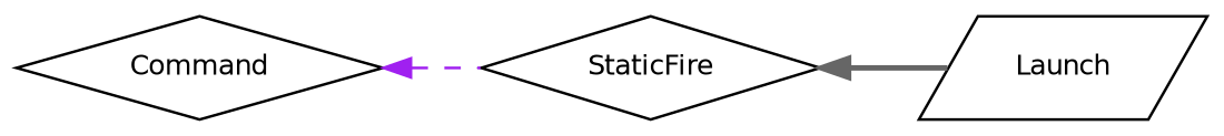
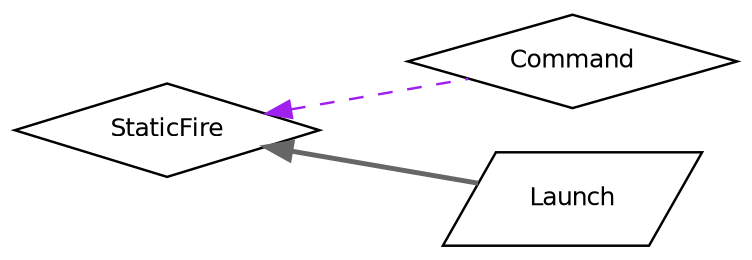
  digraph {
    rankdir=LR
    node [color=black fillcolor=white fontname=Helvetica fontsize=10 shape=diamond style=filled]
    edge [dir=back fontname=Helvetica fontsize=10 labelfontname=Helvetica labelfontsize=10]
    n1 [height=0.2 label=Command width=0.4]
    n2 [height=0.2 label=StaticFire width=0.4]
    n3 [height=0.2 label=Launch shape=parallelogram width=0.4]
-   n1 -> n2 [color=purple style=dashed]
+   n2 -> n1 [color=purple style=dashed]
    n2 -> n3 [color=gray40 style=bold]
  }
